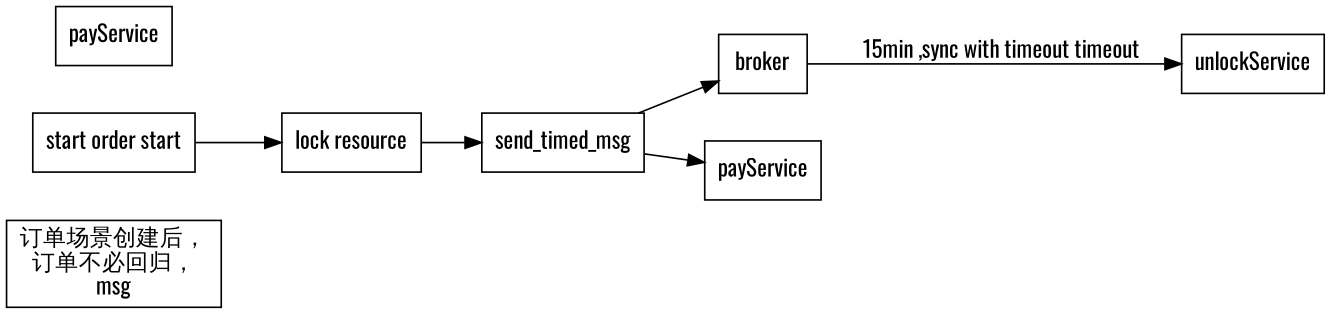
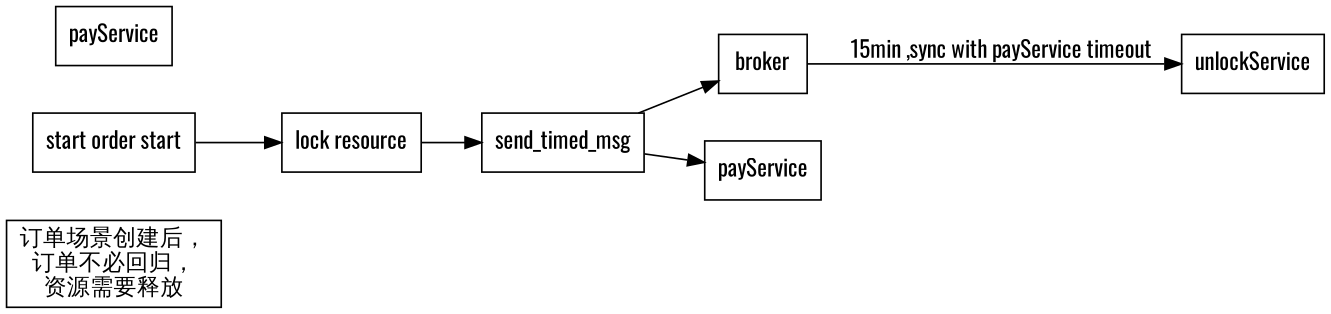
  digraph {
    fontname=Oswald
    nodesep=0.4
    rank=same
    rankdir=LR
    ranksep=0.5
    splines=line
    style=filled
    node [color=black fillcolor=white fontname=Oswald shape=box style=filled]
    edge [fontname=Oswald]
-   n1 [label="订单场景创建后，\n订单不必回归，\nmsg"]
+   n1 [label="订单场景创建后，\n订单不必回归，\n资源需要释放"]
    n2 [label="start order start"]
    n3 [label="lock resource"]
    n4 [label=send_timed_msg]
    n5 [label=broker]
    payService
    n7 [label=unlockService]
    n8 [label=payService]
    n2 -> n3
    n3 -> n4
    n4 -> n5
    n4 -> payService
-   n5 -> n7 [label="15min ,sync with timeout timeout"]
+   n5 -> n7 [label="15min ,sync with payService timeout"]
  }
